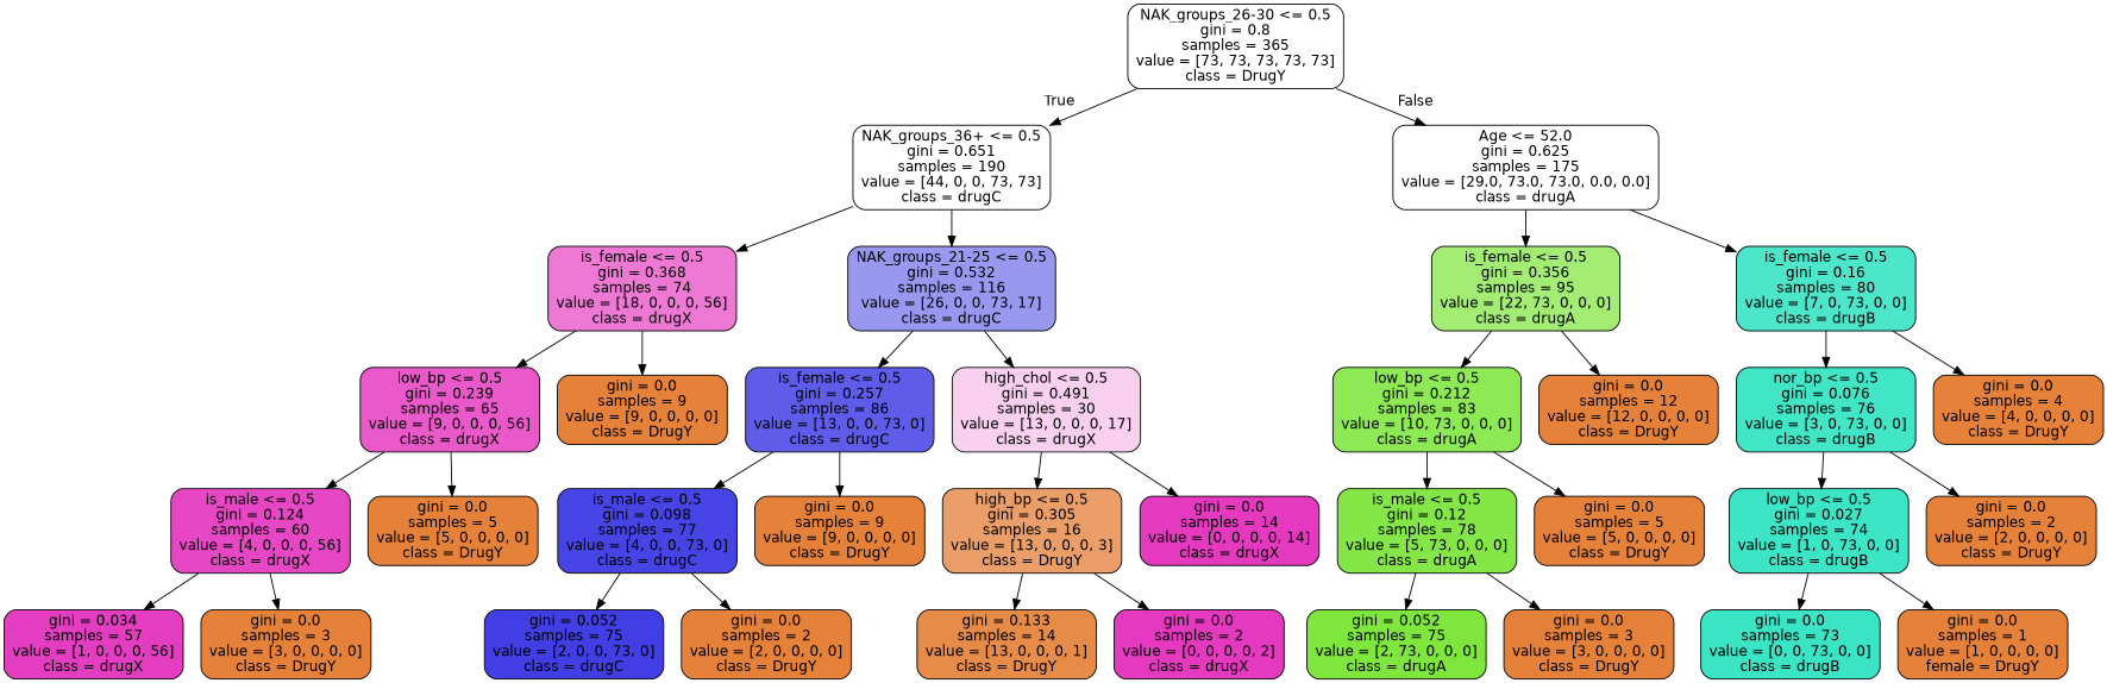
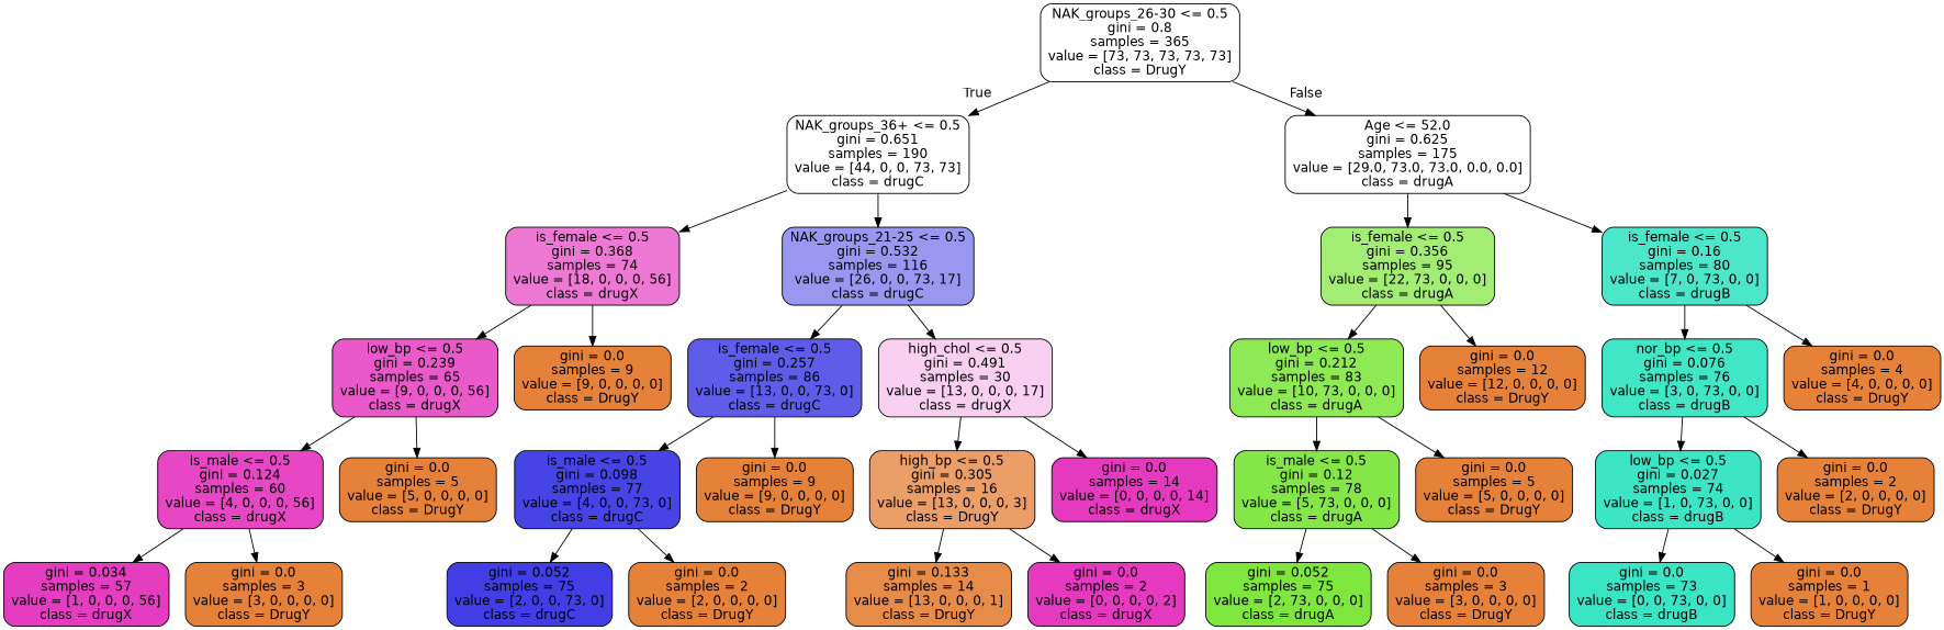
  digraph {
    node [color=black fillcolor="#e58139" fontname=helvetica shape=box style="filled, rounded"]
    edge [fontname=helvetica]
    n1 [fillcolor="#ffffff" label="NAK_groups_26-30 <= 0.5\ngini = 0.8\nsamples = 365\nvalue = [73, 73, 73, 73, 73]\nclass = DrugY"]
    n2 [fillcolor="#ffffff" label="NAK_groups_36+ <= 0.5\ngini = 0.651\nsamples = 190\nvalue = [44, 0, 0, 73, 73]\nclass = drugC"]
    n3 [fillcolor="#ffffff" label="Age <= 52.0\ngini = 0.625\nsamples = 175\nvalue = [29.0, 73.0, 73.0, 0.0, 0.0]\nclass = drugA"]
    n4 [fillcolor="#ed79d4" label="is_female <= 0.5\ngini = 0.368\nsamples = 74\nvalue = [18, 0, 0, 0, 56]\nclass = drugX"]
    n5 [fillcolor="#9998f1" label="NAK_groups_21-25 <= 0.5\ngini = 0.532\nsamples = 116\nvalue = [26, 0, 0, 73, 17]\nclass = drugC"]
    n6 [fillcolor="#e959ca" label="low_bp <= 0.5\ngini = 0.239\nsamples = 65\nvalue = [9, 0, 0, 0, 56]\nclass = drugX"]
    n7 [label="gini = 0.0\nsamples = 9\nvalue = [9, 0, 0, 0, 0]\nclass = DrugY"]
    n8 [fillcolor="#e747c4" label="is_male <= 0.5\ngini = 0.124\nsamples = 60\nvalue = [4, 0, 0, 0, 56]\nclass = drugX"]
    n9 [label="gini = 0.0\nsamples = 5\nvalue = [5, 0, 0, 0, 0]\nclass = DrugY"]
    n10 [fillcolor="#e53dc1" label="gini = 0.034\nsamples = 57\nvalue = [1, 0, 0, 0, 56]\nclass = drugX"]
    n11 [label="gini = 0.0\nsamples = 3\nvalue = [3, 0, 0, 0, 0]\nclass = DrugY"]
    n12 [fillcolor="#5f5cea" label="is_female <= 0.5\ngini = 0.257\nsamples = 86\nvalue = [13, 0, 0, 73, 0]\nclass = drugC"]
    n13 [fillcolor="#f9d0f0" label="high_chol <= 0.5\ngini = 0.491\nsamples = 30\nvalue = [13, 0, 0, 0, 17]\nclass = drugX"]
    n14 [fillcolor="#4744e6" label="is_male <= 0.5\ngini = 0.098\nsamples = 77\nvalue = [4, 0, 0, 73, 0]\nclass = drugC"]
    n15 [label="gini = 0.0\nsamples = 9\nvalue = [9, 0, 0, 0, 0]\nclass = DrugY"]
    n16 [fillcolor="#413ee6" label="gini = 0.052\nsamples = 75\nvalue = [2, 0, 0, 73, 0]\nclass = drugC"]
    n17 [label="gini = 0.0\nsamples = 2\nvalue = [2, 0, 0, 0, 0]\nclass = DrugY"]
    n18 [fillcolor="#eb9e67" label="high_bp <= 0.5\ngini = 0.305\nsamples = 16\nvalue = [13, 0, 0, 0, 3]\nclass = DrugY"]
    n19 [fillcolor="#e539c0" label="gini = 0.0\nsamples = 14\nvalue = [0, 0, 0, 0, 14]\nclass = drugX"]
    n20 [fillcolor="#e78b48" label="gini = 0.133\nsamples = 14\nvalue = [13, 0, 0, 0, 1]\nclass = DrugY"]
    n21 [fillcolor="#e539c0" label="gini = 0.0\nsamples = 2\nvalue = [0, 0, 0, 0, 2]\nclass = drugX"]
    n22 [fillcolor="#a3ed75" label="is_female <= 0.5\ngini = 0.356\nsamples = 95\nvalue = [22, 73, 0, 0, 0]\nclass = drugA"]
    n23 [fillcolor="#4ce7cb" label="is_female <= 0.5\ngini = 0.16\nsamples = 80\nvalue = [7, 0, 73, 0, 0]\nclass = drugB"]
    n24 [fillcolor="#8de954" label="low_bp <= 0.5\ngini = 0.212\nsamples = 83\nvalue = [10, 73, 0, 0, 0]\nclass = drugA"]
    n25 [label="gini = 0.0\nsamples = 12\nvalue = [12, 0, 0, 0, 0]\nclass = DrugY"]
    n26 [fillcolor="#84e747" label="is_male <= 0.5\ngini = 0.12\nsamples = 78\nvalue = [5, 73, 0, 0, 0]\nclass = drugA"]
    n27 [label="gini = 0.0\nsamples = 5\nvalue = [5, 0, 0, 0, 0]\nclass = DrugY"]
    n28 [fillcolor="#7fe63e" label="gini = 0.052\nsamples = 75\nvalue = [2, 73, 0, 0, 0]\nclass = drugA"]
    n29 [label="gini = 0.0\nsamples = 3\nvalue = [3, 0, 0, 0, 0]\nclass = DrugY"]
    n30 [fillcolor="#41e6c7" label="nor_bp <= 0.5\ngini = 0.076\nsamples = 76\nvalue = [3, 0, 73, 0, 0]\nclass = drugB"]
    n31 [label="gini = 0.0\nsamples = 4\nvalue = [4, 0, 0, 0, 0]\nclass = DrugY"]
    n32 [fillcolor="#3ce5c6" label="low_bp <= 0.5\ngini = 0.027\nsamples = 74\nvalue = [1, 0, 73, 0, 0]\nclass = drugB"]
    n33 [label="gini = 0.0\nsamples = 2\nvalue = [2, 0, 0, 0, 0]\nclass = DrugY"]
    n34 [fillcolor="#39e5c5" label="gini = 0.0\nsamples = 73\nvalue = [0, 0, 73, 0, 0]\nclass = drugB"]
-   n35 [label="gini = 0.0\nsamples = 1\nvalue = [1, 0, 0, 0, 0]\nfemale = DrugY"]
+   n35 [label="gini = 0.0\nsamples = 1\nvalue = [1, 0, 0, 0, 0]\nclass = DrugY"]
    n1 -> n2 [headlabel=True labelangle=45 labeldistance=2.5]
    n1 -> n3 [headlabel=False labelangle=-45 labeldistance=2.5]
    n2 -> n4
    n2 -> n5
    n3 -> n22
    n3 -> n23
    n4 -> n6
    n4 -> n7
    n5 -> n12
    n5 -> n13
    n6 -> n8
    n6 -> n9
    n8 -> n10
    n8 -> n11
    n12 -> n14
    n12 -> n15
    n13 -> n18
    n13 -> n19
    n14 -> n16
    n14 -> n17
    n18 -> n20
    n18 -> n21
    n22 -> n24
    n22 -> n25
    n23 -> n30
    n23 -> n31
    n24 -> n26
    n24 -> n27
    n26 -> n28
    n26 -> n29
    n30 -> n32
    n30 -> n33
    n32 -> n34
    n32 -> n35
  }
